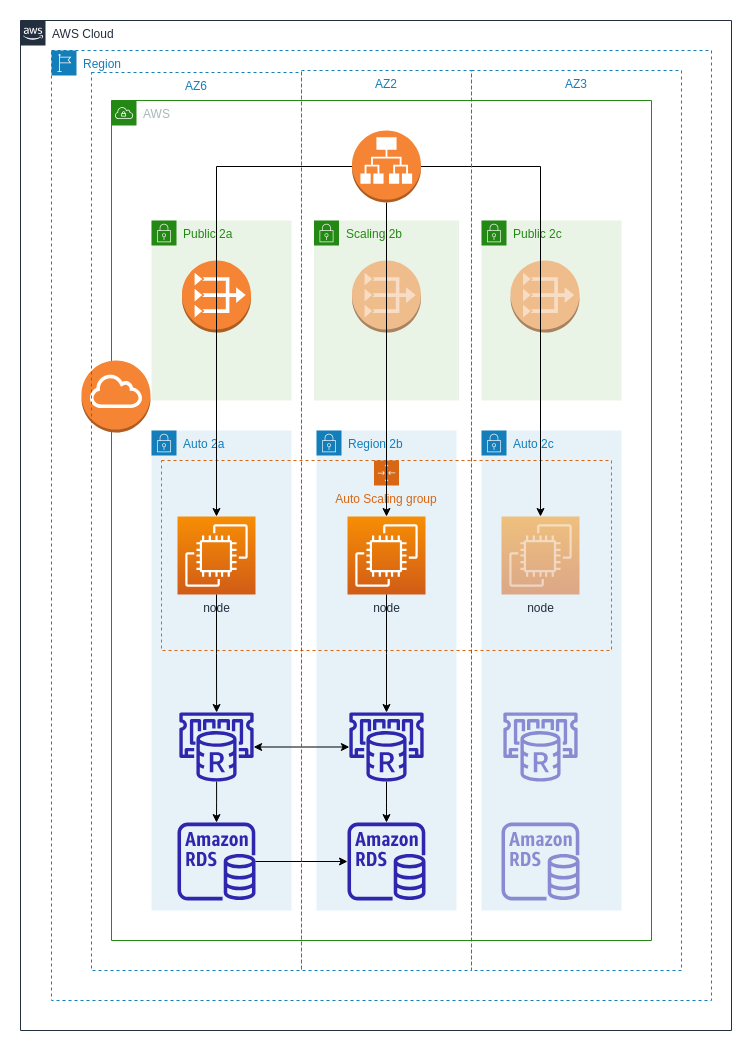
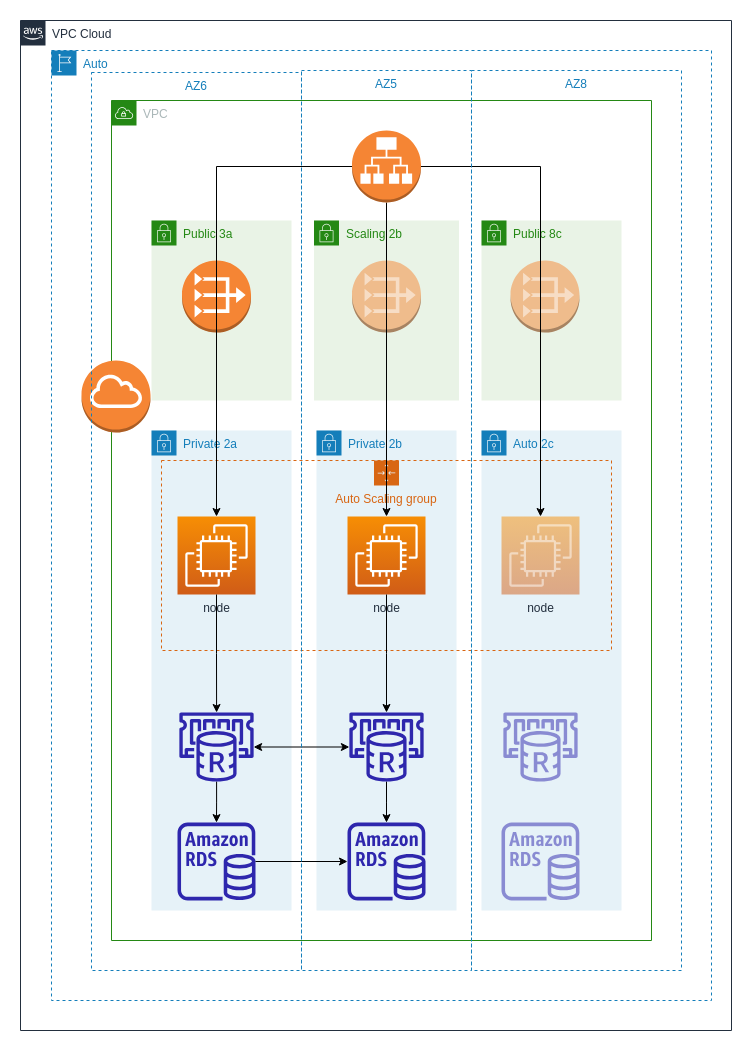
  <mxCell id="0" />
  <mxCell id="1" parent="0" />
- <mxCell id="2" value="Auto 2a" style="points=[[0,0],[0.25,0],[0.5,0],[0.75,0],[1,0],[1,0.25],[1,0.5],[1,0.75],[1,1],[0.75,1],[0.5,1],[0.25,1],[0,1],[0,0.75],[0,0.5],[0,0.25]];outlineConnect=0;gradientColor=none;html=1;whiteSpace=wrap;fontSize=12;fontStyle=0;container=1;pointerEvents=0;collapsible=0;recursiveResize=0;shape=mxgraph.aws4.group;grIcon=mxgraph.aws4.group_security_group;grStroke=0;strokeColor=#147EBA;fillColor=#E6F2F8;verticalAlign=top;align=left;spacingLeft=30;fontColor=#147EBA;dashed=0;" vertex="1" parent="1"><mxGeometry x="151" y="430" width="140" height="480" as="geometry" /></mxCell>
+ <mxCell id="2" value="Private 2a" style="points=[[0,0],[0.25,0],[0.5,0],[0.75,0],[1,0],[1,0.25],[1,0.5],[1,0.75],[1,1],[0.75,1],[0.5,1],[0.25,1],[0,1],[0,0.75],[0,0.5],[0,0.25]];outlineConnect=0;gradientColor=none;html=1;whiteSpace=wrap;fontSize=12;fontStyle=0;container=1;pointerEvents=0;collapsible=0;recursiveResize=0;shape=mxgraph.aws4.group;grIcon=mxgraph.aws4.group_security_group;grStroke=0;strokeColor=#147EBA;fillColor=#E6F2F8;verticalAlign=top;align=left;spacingLeft=30;fontColor=#147EBA;dashed=0;" vertex="1" parent="1"><mxGeometry x="151" y="430" width="140" height="480" as="geometry" /></mxCell>
  <mxCell id="3" style="edgeStyle=orthogonalEdgeStyle;rounded=0;orthogonalLoop=1;jettySize=auto;html=1;" edge="1" parent="2" source="4" target="5"><mxGeometry relative="1" as="geometry" /></mxCell>
  <mxCell id="4" value="" style="sketch=0;outlineConnect=0;fontColor=#232F3E;gradientColor=none;fillColor=#2E27AD;strokeColor=none;dashed=0;verticalLabelPosition=bottom;verticalAlign=top;align=center;html=1;fontSize=12;fontStyle=0;aspect=fixed;pointerEvents=1;shape=mxgraph.aws4.elasticache_for_redis;" vertex="1" parent="2"><mxGeometry x="26" y="282" width="78" height="69" as="geometry" /></mxCell>
  <mxCell id="5" value="" style="sketch=0;outlineConnect=0;fontColor=#232F3E;gradientColor=none;fillColor=#2E27AD;strokeColor=none;dashed=0;verticalLabelPosition=bottom;verticalAlign=top;align=center;html=1;fontSize=12;fontStyle=0;aspect=fixed;pointerEvents=1;shape=mxgraph.aws4.rds_instance;" vertex="1" parent="2"><mxGeometry x="26" y="392" width="78" height="78" as="geometry" /></mxCell>
- <mxCell id="6" value="Public 2a" style="points=[[0,0],[0.25,0],[0.5,0],[0.75,0],[1,0],[1,0.25],[1,0.5],[1,0.75],[1,1],[0.75,1],[0.5,1],[0.25,1],[0,1],[0,0.75],[0,0.5],[0,0.25]];outlineConnect=0;gradientColor=none;html=1;whiteSpace=wrap;fontSize=12;fontStyle=0;container=1;pointerEvents=0;collapsible=0;recursiveResize=0;shape=mxgraph.aws4.group;grIcon=mxgraph.aws4.group_security_group;grStroke=0;strokeColor=#248814;fillColor=#E9F3E6;verticalAlign=top;align=left;spacingLeft=30;fontColor=#248814;dashed=0;" vertex="1" parent="1"><mxGeometry x="151" y="220" width="140" height="180" as="geometry" /></mxCell>
+ <mxCell id="6" value="Public 3a" style="points=[[0,0],[0.25,0],[0.5,0],[0.75,0],[1,0],[1,0.25],[1,0.5],[1,0.75],[1,1],[0.75,1],[0.5,1],[0.25,1],[0,1],[0,0.75],[0,0.5],[0,0.25]];outlineConnect=0;gradientColor=none;html=1;whiteSpace=wrap;fontSize=12;fontStyle=0;container=1;pointerEvents=0;collapsible=0;recursiveResize=0;shape=mxgraph.aws4.group;grIcon=mxgraph.aws4.group_security_group;grStroke=0;strokeColor=#248814;fillColor=#E9F3E6;verticalAlign=top;align=left;spacingLeft=30;fontColor=#248814;dashed=0;" vertex="1" parent="1"><mxGeometry x="151" y="220" width="140" height="180" as="geometry" /></mxCell>
  <mxCell id="7" value="" style="outlineConnect=0;dashed=0;verticalLabelPosition=bottom;verticalAlign=top;align=center;html=1;shape=mxgraph.aws3.vpc_nat_gateway;fillColor=#F58534;gradientColor=none;" vertex="1" parent="6"><mxGeometry x="30.5" y="40" width="69" height="72" as="geometry" /></mxCell>
  <mxCell id="8" value="Scaling 2b" style="points=[[0,0],[0.25,0],[0.5,0],[0.75,0],[1,0],[1,0.25],[1,0.5],[1,0.75],[1,1],[0.75,1],[0.5,1],[0.25,1],[0,1],[0,0.75],[0,0.5],[0,0.25]];outlineConnect=0;gradientColor=none;html=1;whiteSpace=wrap;fontSize=12;fontStyle=0;container=1;pointerEvents=0;collapsible=0;recursiveResize=0;shape=mxgraph.aws4.group;grIcon=mxgraph.aws4.group_security_group;grStroke=0;strokeColor=#248814;fillColor=#E9F3E6;verticalAlign=top;align=left;spacingLeft=30;fontColor=#248814;dashed=0;" vertex="1" parent="1"><mxGeometry x="313.5" y="220" width="145" height="180" as="geometry" /></mxCell>
- <mxCell id="9" value="Public 2c" style="points=[[0,0],[0.25,0],[0.5,0],[0.75,0],[1,0],[1,0.25],[1,0.5],[1,0.75],[1,1],[0.75,1],[0.5,1],[0.25,1],[0,1],[0,0.75],[0,0.5],[0,0.25]];outlineConnect=0;gradientColor=none;html=1;whiteSpace=wrap;fontSize=12;fontStyle=0;container=1;pointerEvents=0;collapsible=0;recursiveResize=0;shape=mxgraph.aws4.group;grIcon=mxgraph.aws4.group_security_group;grStroke=0;strokeColor=#248814;fillColor=#E9F3E6;verticalAlign=top;align=left;spacingLeft=30;fontColor=#248814;dashed=0;" vertex="1" parent="1"><mxGeometry x="481" y="220" width="140" height="180" as="geometry" /></mxCell>
- <mxCell id="10" value="Region 2b" style="points=[[0,0],[0.25,0],[0.5,0],[0.75,0],[1,0],[1,0.25],[1,0.5],[1,0.75],[1,1],[0.75,1],[0.5,1],[0.25,1],[0,1],[0,0.75],[0,0.5],[0,0.25]];outlineConnect=0;gradientColor=none;html=1;whiteSpace=wrap;fontSize=12;fontStyle=0;container=1;pointerEvents=0;collapsible=0;recursiveResize=0;shape=mxgraph.aws4.group;grIcon=mxgraph.aws4.group_security_group;grStroke=0;strokeColor=#147EBA;fillColor=#E6F2F8;verticalAlign=top;align=left;spacingLeft=30;fontColor=#147EBA;dashed=0;" vertex="1" parent="1"><mxGeometry x="316" y="430" width="140" height="480" as="geometry" /></mxCell>
+ <mxCell id="9" value="Public 8c" style="points=[[0,0],[0.25,0],[0.5,0],[0.75,0],[1,0],[1,0.25],[1,0.5],[1,0.75],[1,1],[0.75,1],[0.5,1],[0.25,1],[0,1],[0,0.75],[0,0.5],[0,0.25]];outlineConnect=0;gradientColor=none;html=1;whiteSpace=wrap;fontSize=12;fontStyle=0;container=1;pointerEvents=0;collapsible=0;recursiveResize=0;shape=mxgraph.aws4.group;grIcon=mxgraph.aws4.group_security_group;grStroke=0;strokeColor=#248814;fillColor=#E9F3E6;verticalAlign=top;align=left;spacingLeft=30;fontColor=#248814;dashed=0;" vertex="1" parent="1"><mxGeometry x="481" y="220" width="140" height="180" as="geometry" /></mxCell>
+ <mxCell id="10" value="Private 2b" style="points=[[0,0],[0.25,0],[0.5,0],[0.75,0],[1,0],[1,0.25],[1,0.5],[1,0.75],[1,1],[0.75,1],[0.5,1],[0.25,1],[0,1],[0,0.75],[0,0.5],[0,0.25]];outlineConnect=0;gradientColor=none;html=1;whiteSpace=wrap;fontSize=12;fontStyle=0;container=1;pointerEvents=0;collapsible=0;recursiveResize=0;shape=mxgraph.aws4.group;grIcon=mxgraph.aws4.group_security_group;grStroke=0;strokeColor=#147EBA;fillColor=#E6F2F8;verticalAlign=top;align=left;spacingLeft=30;fontColor=#147EBA;dashed=0;" vertex="1" parent="1"><mxGeometry x="316" y="430" width="140" height="480" as="geometry" /></mxCell>
  <mxCell id="11" style="edgeStyle=orthogonalEdgeStyle;rounded=0;orthogonalLoop=1;jettySize=auto;html=1;" edge="1" parent="10" source="12" target="13"><mxGeometry relative="1" as="geometry" /></mxCell>
  <mxCell id="12" value="" style="sketch=0;outlineConnect=0;fontColor=#232F3E;gradientColor=none;fillColor=#2E27AD;strokeColor=none;dashed=0;verticalLabelPosition=bottom;verticalAlign=top;align=center;html=1;fontSize=12;fontStyle=0;aspect=fixed;pointerEvents=1;shape=mxgraph.aws4.elasticache_for_redis;" vertex="1" parent="10"><mxGeometry x="31" y="282" width="78" height="69" as="geometry" /></mxCell>
  <mxCell id="13" value="" style="sketch=0;outlineConnect=0;fontColor=#232F3E;gradientColor=none;fillColor=#2E27AD;strokeColor=none;dashed=0;verticalLabelPosition=bottom;verticalAlign=top;align=center;html=1;fontSize=12;fontStyle=0;aspect=fixed;pointerEvents=1;shape=mxgraph.aws4.rds_instance;" vertex="1" parent="10"><mxGeometry x="31" y="392" width="78" height="78" as="geometry" /></mxCell>
  <mxCell id="14" value="Auto 2c" style="points=[[0,0],[0.25,0],[0.5,0],[0.75,0],[1,0],[1,0.25],[1,0.5],[1,0.75],[1,1],[0.75,1],[0.5,1],[0.25,1],[0,1],[0,0.75],[0,0.5],[0,0.25]];outlineConnect=0;gradientColor=none;html=1;whiteSpace=wrap;fontSize=12;fontStyle=0;container=1;pointerEvents=0;collapsible=0;recursiveResize=0;shape=mxgraph.aws4.group;grIcon=mxgraph.aws4.group_security_group;grStroke=0;strokeColor=#147EBA;fillColor=#E6F2F8;verticalAlign=top;align=left;spacingLeft=30;fontColor=#147EBA;dashed=0;" vertex="1" parent="1"><mxGeometry x="481" y="430" width="140" height="480" as="geometry" /></mxCell>
  <mxCell id="15" value="" style="sketch=0;outlineConnect=0;fontColor=#232F3E;gradientColor=none;fillColor=#2E27AD;strokeColor=none;dashed=0;verticalLabelPosition=bottom;verticalAlign=top;align=center;html=1;fontSize=12;fontStyle=0;aspect=fixed;pointerEvents=1;shape=mxgraph.aws4.elasticache_for_redis;opacity=50;" vertex="1" parent="14"><mxGeometry x="20" y="282" width="78" height="69" as="geometry" /></mxCell>
  <mxCell id="16" value="" style="sketch=0;outlineConnect=0;fontColor=#232F3E;gradientColor=none;fillColor=#2E27AD;strokeColor=none;dashed=0;verticalLabelPosition=bottom;verticalAlign=top;align=center;html=1;fontSize=12;fontStyle=0;aspect=fixed;pointerEvents=1;shape=mxgraph.aws4.rds_instance;opacity=50;" vertex="1" parent="14"><mxGeometry x="20" y="392" width="78" height="78" as="geometry" /></mxCell>
  <mxCell id="17" style="edgeStyle=orthogonalEdgeStyle;rounded=0;orthogonalLoop=1;jettySize=auto;html=1;startArrow=classic;startFill=1;" edge="1" parent="1" source="4" target="12"><mxGeometry relative="1" as="geometry" /></mxCell>
  <mxCell id="18" style="edgeStyle=orthogonalEdgeStyle;rounded=0;orthogonalLoop=1;jettySize=auto;html=1;" edge="1" parent="1" source="5" target="13"><mxGeometry relative="1" as="geometry" /></mxCell>
  <mxCell id="19" value="Auto Scaling group" style="points=[[0,0],[0.25,0],[0.5,0],[0.75,0],[1,0],[1,0.25],[1,0.5],[1,0.75],[1,1],[0.75,1],[0.5,1],[0.25,1],[0,1],[0,0.75],[0,0.5],[0,0.25]];outlineConnect=0;gradientColor=none;html=1;whiteSpace=wrap;fontSize=12;fontStyle=0;container=1;pointerEvents=0;collapsible=0;recursiveResize=0;shape=mxgraph.aws4.groupCenter;grIcon=mxgraph.aws4.group_auto_scaling_group;grStroke=1;strokeColor=#D86613;fillColor=none;verticalAlign=top;align=center;fontColor=#D86613;dashed=1;spacingTop=25;" vertex="1" parent="1"><mxGeometry x="161" y="460" width="450" height="190" as="geometry" /></mxCell>
  <mxCell id="20" value="node" style="sketch=0;points=[[0,0,0],[0.25,0,0],[0.5,0,0],[0.75,0,0],[1,0,0],[0,1,0],[0.25,1,0],[0.5,1,0],[0.75,1,0],[1,1,0],[0,0.25,0],[0,0.5,0],[0,0.75,0],[1,0.25,0],[1,0.5,0],[1,0.75,0]];outlineConnect=0;fontColor=#232F3E;gradientColor=#F78E04;gradientDirection=north;fillColor=#D05C17;strokeColor=#ffffff;dashed=0;verticalLabelPosition=bottom;verticalAlign=top;align=center;html=1;fontSize=12;fontStyle=0;aspect=fixed;shape=mxgraph.aws4.resourceIcon;resIcon=mxgraph.aws4.ec2;" vertex="1" parent="19"><mxGeometry x="16" y="56" width="78" height="78" as="geometry" /></mxCell>
  <mxCell id="21" value="node" style="sketch=0;points=[[0,0,0],[0.25,0,0],[0.5,0,0],[0.75,0,0],[1,0,0],[0,1,0],[0.25,1,0],[0.5,1,0],[0.75,1,0],[1,1,0],[0,0.25,0],[0,0.5,0],[0,0.75,0],[1,0.25,0],[1,0.5,0],[1,0.75,0]];outlineConnect=0;fontColor=#232F3E;gradientColor=#F78E04;gradientDirection=north;fillColor=#D05C17;strokeColor=#ffffff;dashed=0;verticalLabelPosition=bottom;verticalAlign=top;align=center;html=1;fontSize=12;fontStyle=0;aspect=fixed;shape=mxgraph.aws4.resourceIcon;resIcon=mxgraph.aws4.ec2;" vertex="1" parent="19"><mxGeometry x="186" y="56" width="78" height="78" as="geometry" /></mxCell>
  <mxCell id="22" value="node" style="sketch=0;points=[[0,0,0],[0.25,0,0],[0.5,0,0],[0.75,0,0],[1,0,0],[0,1,0],[0.25,1,0],[0.5,1,0],[0.75,1,0],[1,1,0],[0,0.25,0],[0,0.5,0],[0,0.75,0],[1,0.25,0],[1,0.5,0],[1,0.75,0]];outlineConnect=0;fontColor=#232F3E;gradientColor=#F78E04;gradientDirection=north;fillColor=#D05C17;strokeColor=#ffffff;dashed=0;verticalLabelPosition=bottom;verticalAlign=top;align=center;html=1;fontSize=12;fontStyle=0;aspect=fixed;shape=mxgraph.aws4.resourceIcon;resIcon=mxgraph.aws4.ec2;opacity=50;" vertex="1" parent="19"><mxGeometry x="340" y="56" width="78" height="78" as="geometry" /></mxCell>
  <mxCell id="23" style="edgeStyle=orthogonalEdgeStyle;rounded=0;orthogonalLoop=1;jettySize=auto;html=1;" edge="1" parent="1" source="20" target="4"><mxGeometry relative="1" as="geometry" /></mxCell>
  <mxCell id="24" style="edgeStyle=orthogonalEdgeStyle;rounded=0;orthogonalLoop=1;jettySize=auto;html=1;" edge="1" parent="1" source="21" target="12"><mxGeometry relative="1" as="geometry" /></mxCell>
- <mxCell id="25" value="AWS" style="points=[[0,0],[0.25,0],[0.5,0],[0.75,0],[1,0],[1,0.25],[1,0.5],[1,0.75],[1,1],[0.75,1],[0.5,1],[0.25,1],[0,1],[0,0.75],[0,0.5],[0,0.25]];outlineConnect=0;gradientColor=none;html=1;whiteSpace=wrap;fontSize=12;fontStyle=0;container=1;pointerEvents=0;collapsible=0;recursiveResize=0;shape=mxgraph.aws4.group;grIcon=mxgraph.aws4.group_vpc;strokeColor=#248814;fillColor=none;verticalAlign=top;align=left;spacingLeft=30;fontColor=#AAB7B8;dashed=0;" vertex="1" parent="1"><mxGeometry x="111" y="100" width="540" height="840" as="geometry" /></mxCell>
+ <mxCell id="25" value="VPC" style="points=[[0,0],[0.25,0],[0.5,0],[0.75,0],[1,0],[1,0.25],[1,0.5],[1,0.75],[1,1],[0.75,1],[0.5,1],[0.25,1],[0,1],[0,0.75],[0,0.5],[0,0.25]];outlineConnect=0;gradientColor=none;html=1;whiteSpace=wrap;fontSize=12;fontStyle=0;container=1;pointerEvents=0;collapsible=0;recursiveResize=0;shape=mxgraph.aws4.group;grIcon=mxgraph.aws4.group_vpc;strokeColor=#248814;fillColor=none;verticalAlign=top;align=left;spacingLeft=30;fontColor=#AAB7B8;dashed=0;" vertex="1" parent="1"><mxGeometry x="111" y="100" width="540" height="840" as="geometry" /></mxCell>
  <mxCell id="26" value="" style="outlineConnect=0;dashed=0;verticalLabelPosition=bottom;verticalAlign=top;align=center;html=1;shape=mxgraph.aws3.vpc_nat_gateway;fillColor=#F58534;gradientColor=none;opacity=50;" vertex="1" parent="25"><mxGeometry x="240.5" y="160" width="69" height="72" as="geometry" /></mxCell>
  <mxCell id="27" value="" style="outlineConnect=0;dashed=0;verticalLabelPosition=bottom;verticalAlign=top;align=center;html=1;shape=mxgraph.aws3.vpc_nat_gateway;fillColor=#F58534;gradientColor=none;opacity=50;" vertex="1" parent="25"><mxGeometry x="399" y="160" width="69" height="72" as="geometry" /></mxCell>
  <mxCell id="28" value="" style="outlineConnect=0;dashed=0;verticalLabelPosition=bottom;verticalAlign=top;align=center;html=1;shape=mxgraph.aws3.internet_gateway;fillColor=#F58534;gradientColor=none;" vertex="1" parent="1"><mxGeometry x="81" y="360" width="69" height="72" as="geometry" /></mxCell>
  <mxCell id="29" style="edgeStyle=orthogonalEdgeStyle;rounded=0;orthogonalLoop=1;jettySize=auto;html=1;" edge="1" parent="1" source="32" target="21"><mxGeometry relative="1" as="geometry" /></mxCell>
  <mxCell id="30" style="edgeStyle=orthogonalEdgeStyle;rounded=0;orthogonalLoop=1;jettySize=auto;html=1;" edge="1" parent="1" source="32" target="22"><mxGeometry relative="1" as="geometry" /></mxCell>
  <mxCell id="31" style="edgeStyle=orthogonalEdgeStyle;rounded=0;orthogonalLoop=1;jettySize=auto;html=1;entryX=0.5;entryY=0;entryDx=0;entryDy=0;entryPerimeter=0;" edge="1" parent="1" source="32" target="20"><mxGeometry relative="1" as="geometry" /></mxCell>
  <mxCell id="32" value="" style="outlineConnect=0;dashed=0;verticalLabelPosition=bottom;verticalAlign=top;align=center;html=1;shape=mxgraph.aws3.application_load_balancer;fillColor=#F58534;gradientColor=none;" vertex="1" parent="1"><mxGeometry x="351.5" y="130" width="69" height="72" as="geometry" /></mxCell>
  <mxCell id="33" value="AZ6" style="fillColor=none;strokeColor=#147EBA;dashed=1;verticalAlign=top;fontStyle=0;fontColor=#147EBA;whiteSpace=wrap;html=1;" vertex="1" parent="1"><mxGeometry x="91" y="72" width="210" height="898" as="geometry" /></mxCell>
- <mxCell id="34" value="AZ2" style="fillColor=none;strokeColor=#147EBA;dashed=1;verticalAlign=top;fontStyle=0;fontColor=#147EBA;whiteSpace=wrap;html=1;" vertex="1" parent="1"><mxGeometry x="301" y="70" width="170" height="900" as="geometry" /></mxCell>
- <mxCell id="35" value="AZ3" style="fillColor=none;strokeColor=#147EBA;dashed=1;verticalAlign=top;fontStyle=0;fontColor=#147EBA;whiteSpace=wrap;html=1;" vertex="1" parent="1"><mxGeometry x="471" y="70" width="210" height="900" as="geometry" /></mxCell>
- <mxCell id="36" value="Region" style="points=[[0,0],[0.25,0],[0.5,0],[0.75,0],[1,0],[1,0.25],[1,0.5],[1,0.75],[1,1],[0.75,1],[0.5,1],[0.25,1],[0,1],[0,0.75],[0,0.5],[0,0.25]];outlineConnect=0;gradientColor=none;html=1;whiteSpace=wrap;fontSize=12;fontStyle=0;container=1;pointerEvents=0;collapsible=0;recursiveResize=0;shape=mxgraph.aws4.group;grIcon=mxgraph.aws4.group_region;strokeColor=#147EBA;fillColor=none;verticalAlign=top;align=left;spacingLeft=30;fontColor=#147EBA;dashed=1;" vertex="1" parent="1"><mxGeometry x="51" y="50" width="660" height="950" as="geometry" /></mxCell>
- <mxCell id="37" value="AWS Cloud" style="points=[[0,0],[0.25,0],[0.5,0],[0.75,0],[1,0],[1,0.25],[1,0.5],[1,0.75],[1,1],[0.75,1],[0.5,1],[0.25,1],[0,1],[0,0.75],[0,0.5],[0,0.25]];outlineConnect=0;gradientColor=none;html=1;whiteSpace=wrap;fontSize=12;fontStyle=0;container=1;pointerEvents=0;collapsible=0;recursiveResize=0;shape=mxgraph.aws4.group;grIcon=mxgraph.aws4.group_aws_cloud_alt;strokeColor=#232F3E;fillColor=none;verticalAlign=top;align=left;spacingLeft=30;fontColor=#232F3E;dashed=0;" vertex="1" parent="1"><mxGeometry x="20" y="20" width="711" height="1010" as="geometry" /></mxCell>
+ <mxCell id="34" value="AZ5" style="fillColor=none;strokeColor=#147EBA;dashed=1;verticalAlign=top;fontStyle=0;fontColor=#147EBA;whiteSpace=wrap;html=1;" vertex="1" parent="1"><mxGeometry x="301" y="70" width="170" height="900" as="geometry" /></mxCell>
+ <mxCell id="35" value="AZ8" style="fillColor=none;strokeColor=#147EBA;dashed=1;verticalAlign=top;fontStyle=0;fontColor=#147EBA;whiteSpace=wrap;html=1;" vertex="1" parent="1"><mxGeometry x="471" y="70" width="210" height="900" as="geometry" /></mxCell>
+ <mxCell id="36" value="Auto" style="points=[[0,0],[0.25,0],[0.5,0],[0.75,0],[1,0],[1,0.25],[1,0.5],[1,0.75],[1,1],[0.75,1],[0.5,1],[0.25,1],[0,1],[0,0.75],[0,0.5],[0,0.25]];outlineConnect=0;gradientColor=none;html=1;whiteSpace=wrap;fontSize=12;fontStyle=0;container=1;pointerEvents=0;collapsible=0;recursiveResize=0;shape=mxgraph.aws4.group;grIcon=mxgraph.aws4.group_region;strokeColor=#147EBA;fillColor=none;verticalAlign=top;align=left;spacingLeft=30;fontColor=#147EBA;dashed=1;" vertex="1" parent="1"><mxGeometry x="51" y="50" width="660" height="950" as="geometry" /></mxCell>
+ <mxCell id="37" value="VPC Cloud" style="points=[[0,0],[0.25,0],[0.5,0],[0.75,0],[1,0],[1,0.25],[1,0.5],[1,0.75],[1,1],[0.75,1],[0.5,1],[0.25,1],[0,1],[0,0.75],[0,0.5],[0,0.25]];outlineConnect=0;gradientColor=none;html=1;whiteSpace=wrap;fontSize=12;fontStyle=0;container=1;pointerEvents=0;collapsible=0;recursiveResize=0;shape=mxgraph.aws4.group;grIcon=mxgraph.aws4.group_aws_cloud_alt;strokeColor=#232F3E;fillColor=none;verticalAlign=top;align=left;spacingLeft=30;fontColor=#232F3E;dashed=0;" vertex="1" parent="1"><mxGeometry x="20" y="20" width="711" height="1010" as="geometry" /></mxCell>
